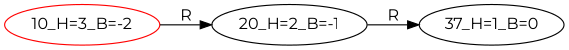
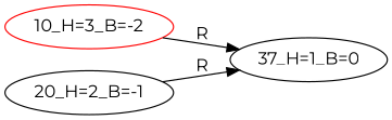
  digraph {
    fontname=Montserrat
    rankdir=LR
    node [fontname=Montserrat]
    edge [fontname=Montserrat]
    "10_H=3_B=-2" [color=red]
    "20_H=2_B=-1"
    n3 [label="37_H=1_B=0"]
-   "10_H=3_B=-2" -> "20_H=2_B=-1" [label=R]
+   "10_H=3_B=-2" -> n3 [label=R]
    "20_H=2_B=-1" -> n3 [label=R]
  }
